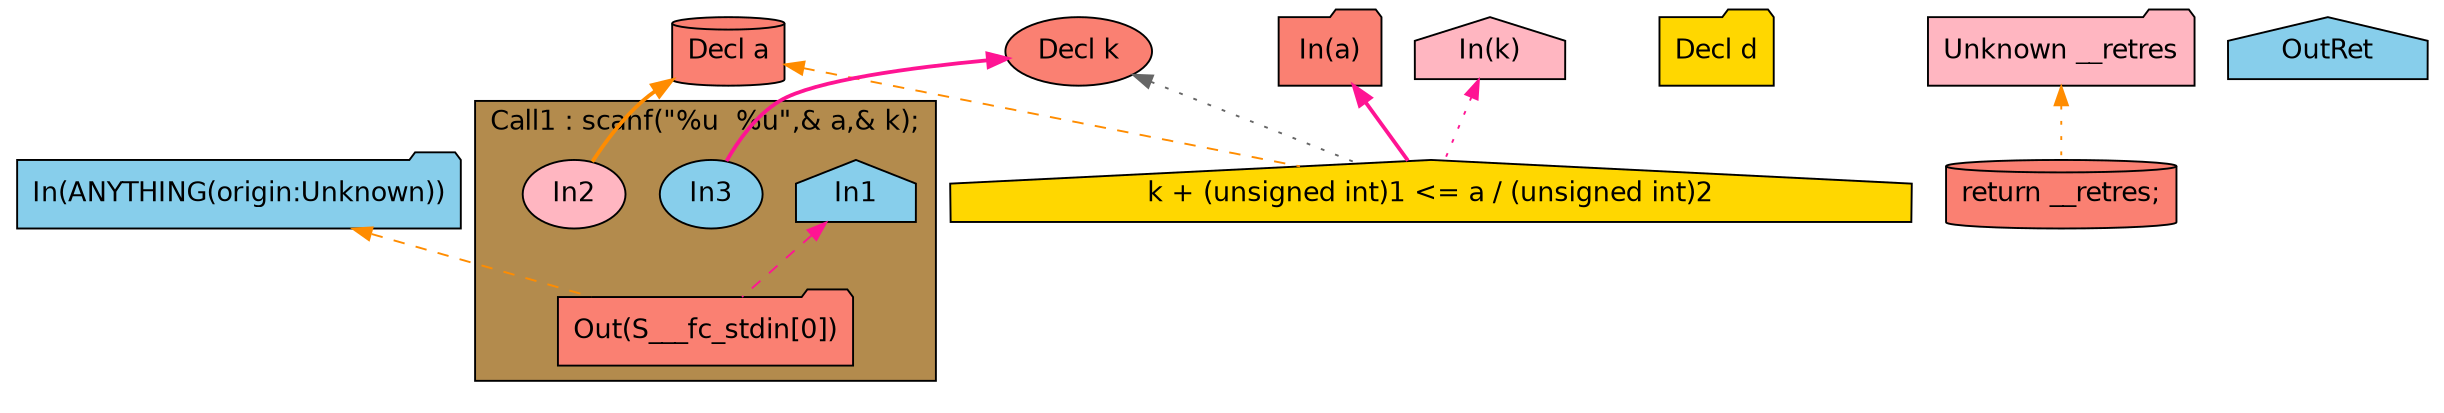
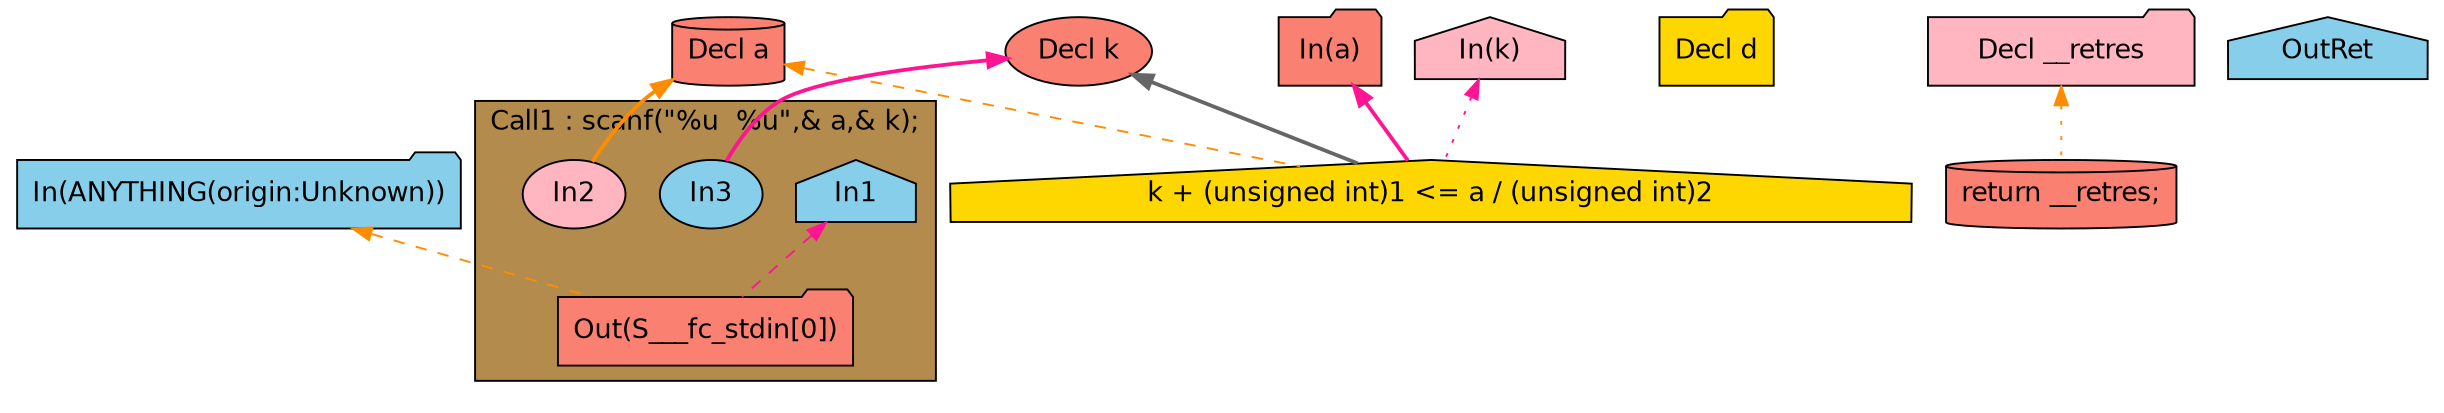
  digraph {
    fontname="DejaVu Sans"
    rankdir=TB
    node [fillcolor=salmon fontname="DejaVu Sans" shape=folder style=filled]
    edge [color=deeppink dir=back fontname="DejaVu Sans" style=dashed]
    n1 [fillcolor=skyblue label=In1 shape=house]
    n2 [fillcolor=lightpink label=In2 shape=ellipse]
    n3 [fillcolor=skyblue label=In3 shape=ellipse]
    n4 [label="Out(S___fc_stdin[0])"]
    n5 [label="Decl a" shape=cylinder]
    n6 [fillcolor=gold label="k + (unsigned int)1 <= a / (unsigned int)2" shape=house]
    n7 [label="Decl k" shape=ellipse]
    n8 [fillcolor=gold label="Decl d"]
-   n9 [fillcolor=lightpink label="Unknown __retres"]
+   n9 [fillcolor=lightpink label="Decl __retres"]
    n10 [label="return __retres;" shape=cylinder]
    n11 [fillcolor=skyblue label=OutRet shape=house]
    n12 [label="In(a)"]
    n13 [fillcolor=lightpink label="In(k)" shape=house]
    n14 [fillcolor=skyblue label="In(ANYTHING(origin:Unknown))"]
    subgraph cluster_1 {
      fillcolor="#B38B4D"
      label="Call1 : scanf(\"%u  %u\",& a,& k);"
      style=filled
      n1
      n2
      n3
      n4
    }
    n1 -> n4
    n5 -> n2 [color=darkorange style=bold]
    n5 -> n6 [color=darkorange]
    n7 -> n3 [style=bold]
-   n7 -> n6 [color=gray40 style=dotted]
+   n7 -> n6 [color=gray40 style=bold]
    n9 -> n10 [color=darkorange style=dotted]
    n12 -> n6 [style=bold]
    n13 -> n6 [style=dotted]
    n14 -> n4 [color=darkorange]
  }
